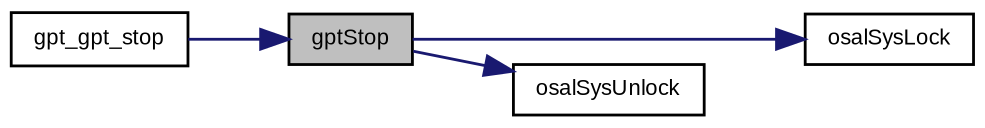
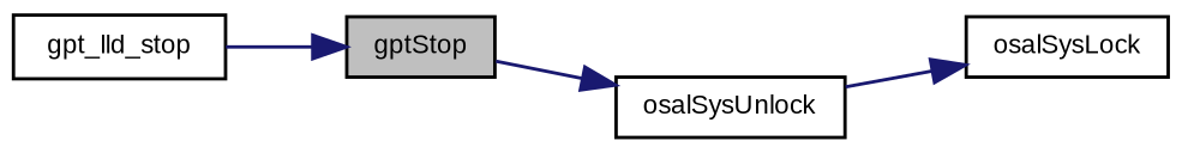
  digraph {
    fontname="Liberation Sans"
    rankdir=LR
    node [color=black fontname="Liberation Sans" fontsize=8 shape=record]
    edge [color=midnightblue fontname="Liberation Sans" fontsize=8 labelfontname=Helvetica labelfontsize=8 style=solid]
    n1 [fillcolor=grey75 fontcolor=black height=0.2 label=gptStop style=filled width=0.4]
    n2 [height=0.2 label=osalSysLock width=0.4]
    n3 [height=0.2 label=osalSysUnlock width=0.4]
-   n4 [height=0.2 label=gpt_gpt_stop width=0.4]
-   n1 -> n2
+   n4 [height=0.2 label=gpt_lld_stop width=0.4]
+   n3 -> n2
    n1 -> n3
    n4 -> n1
  }
